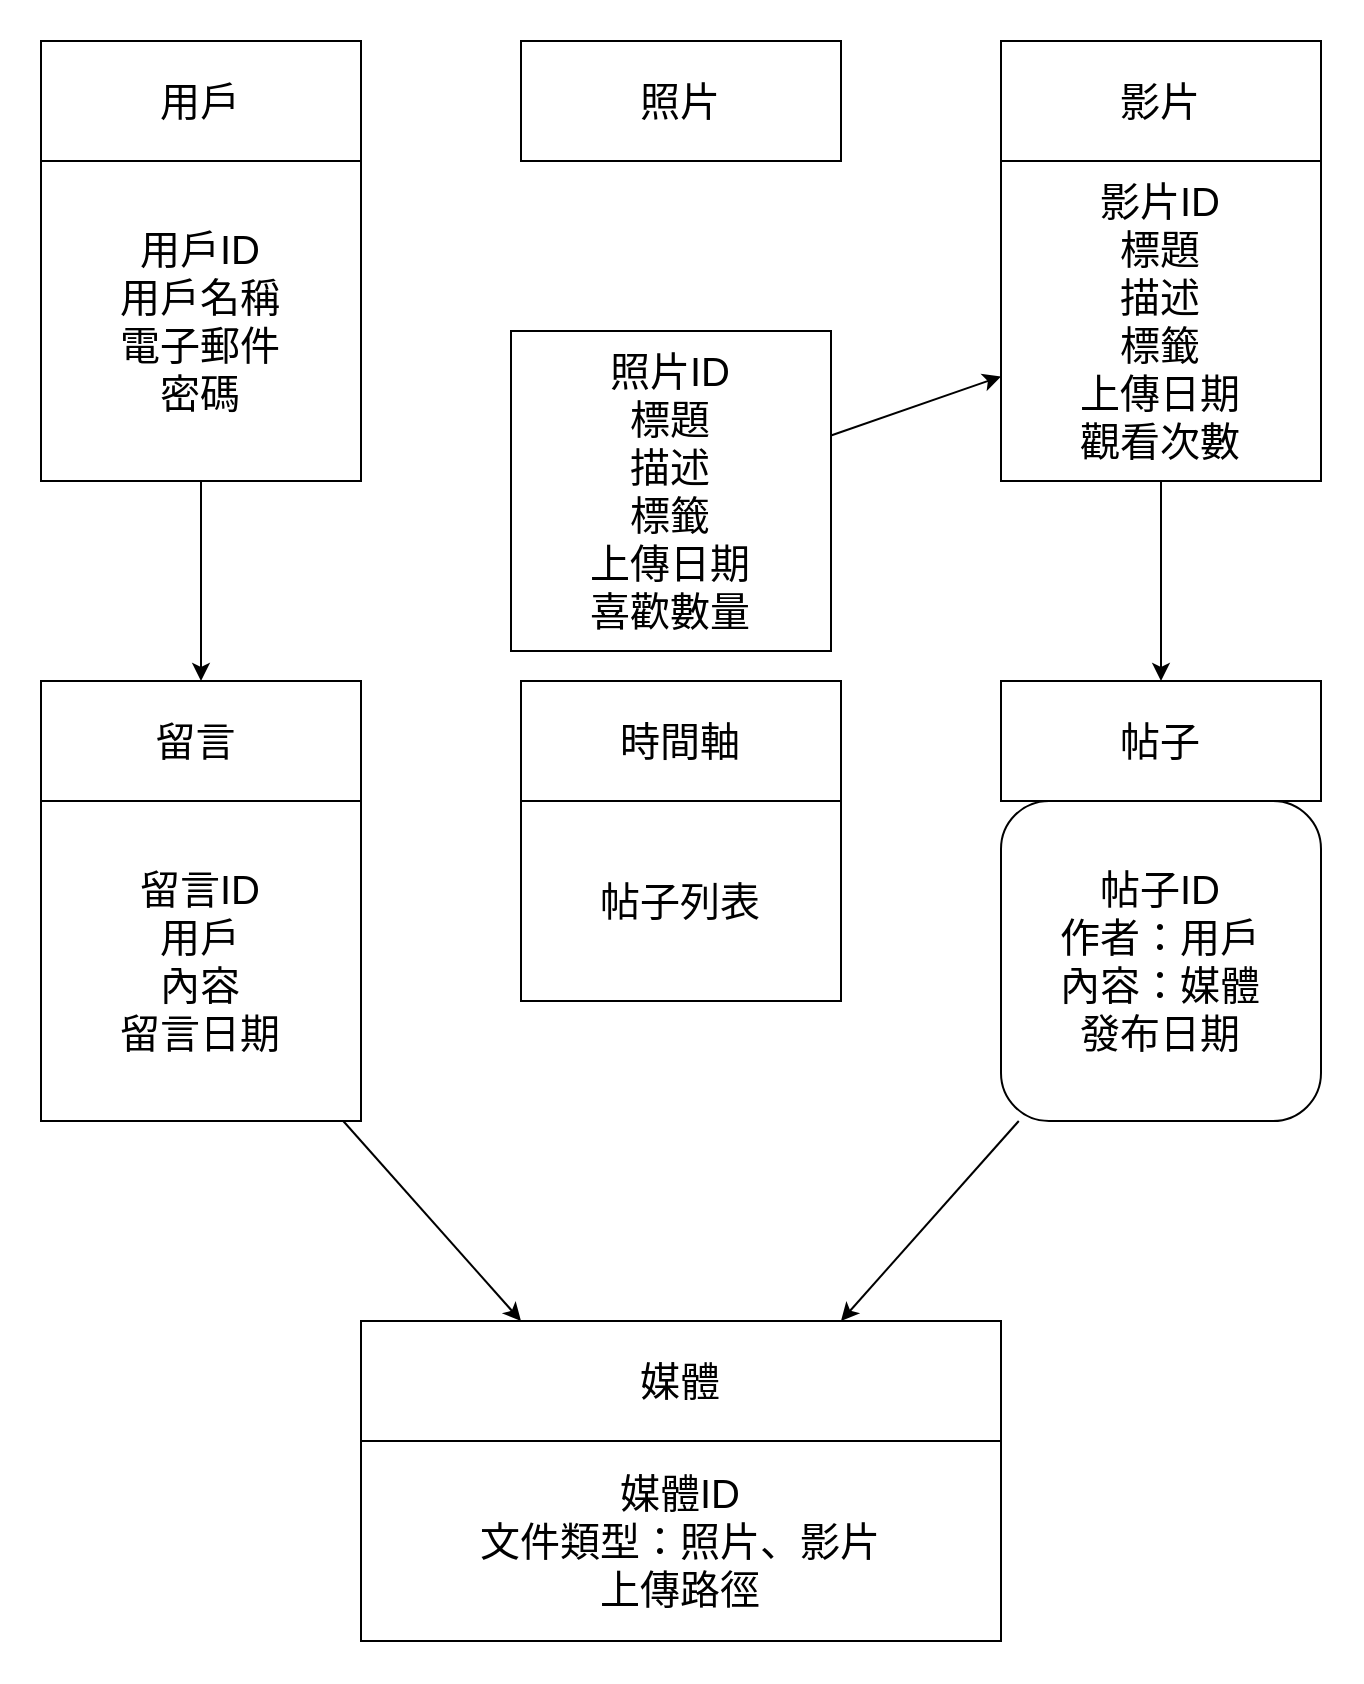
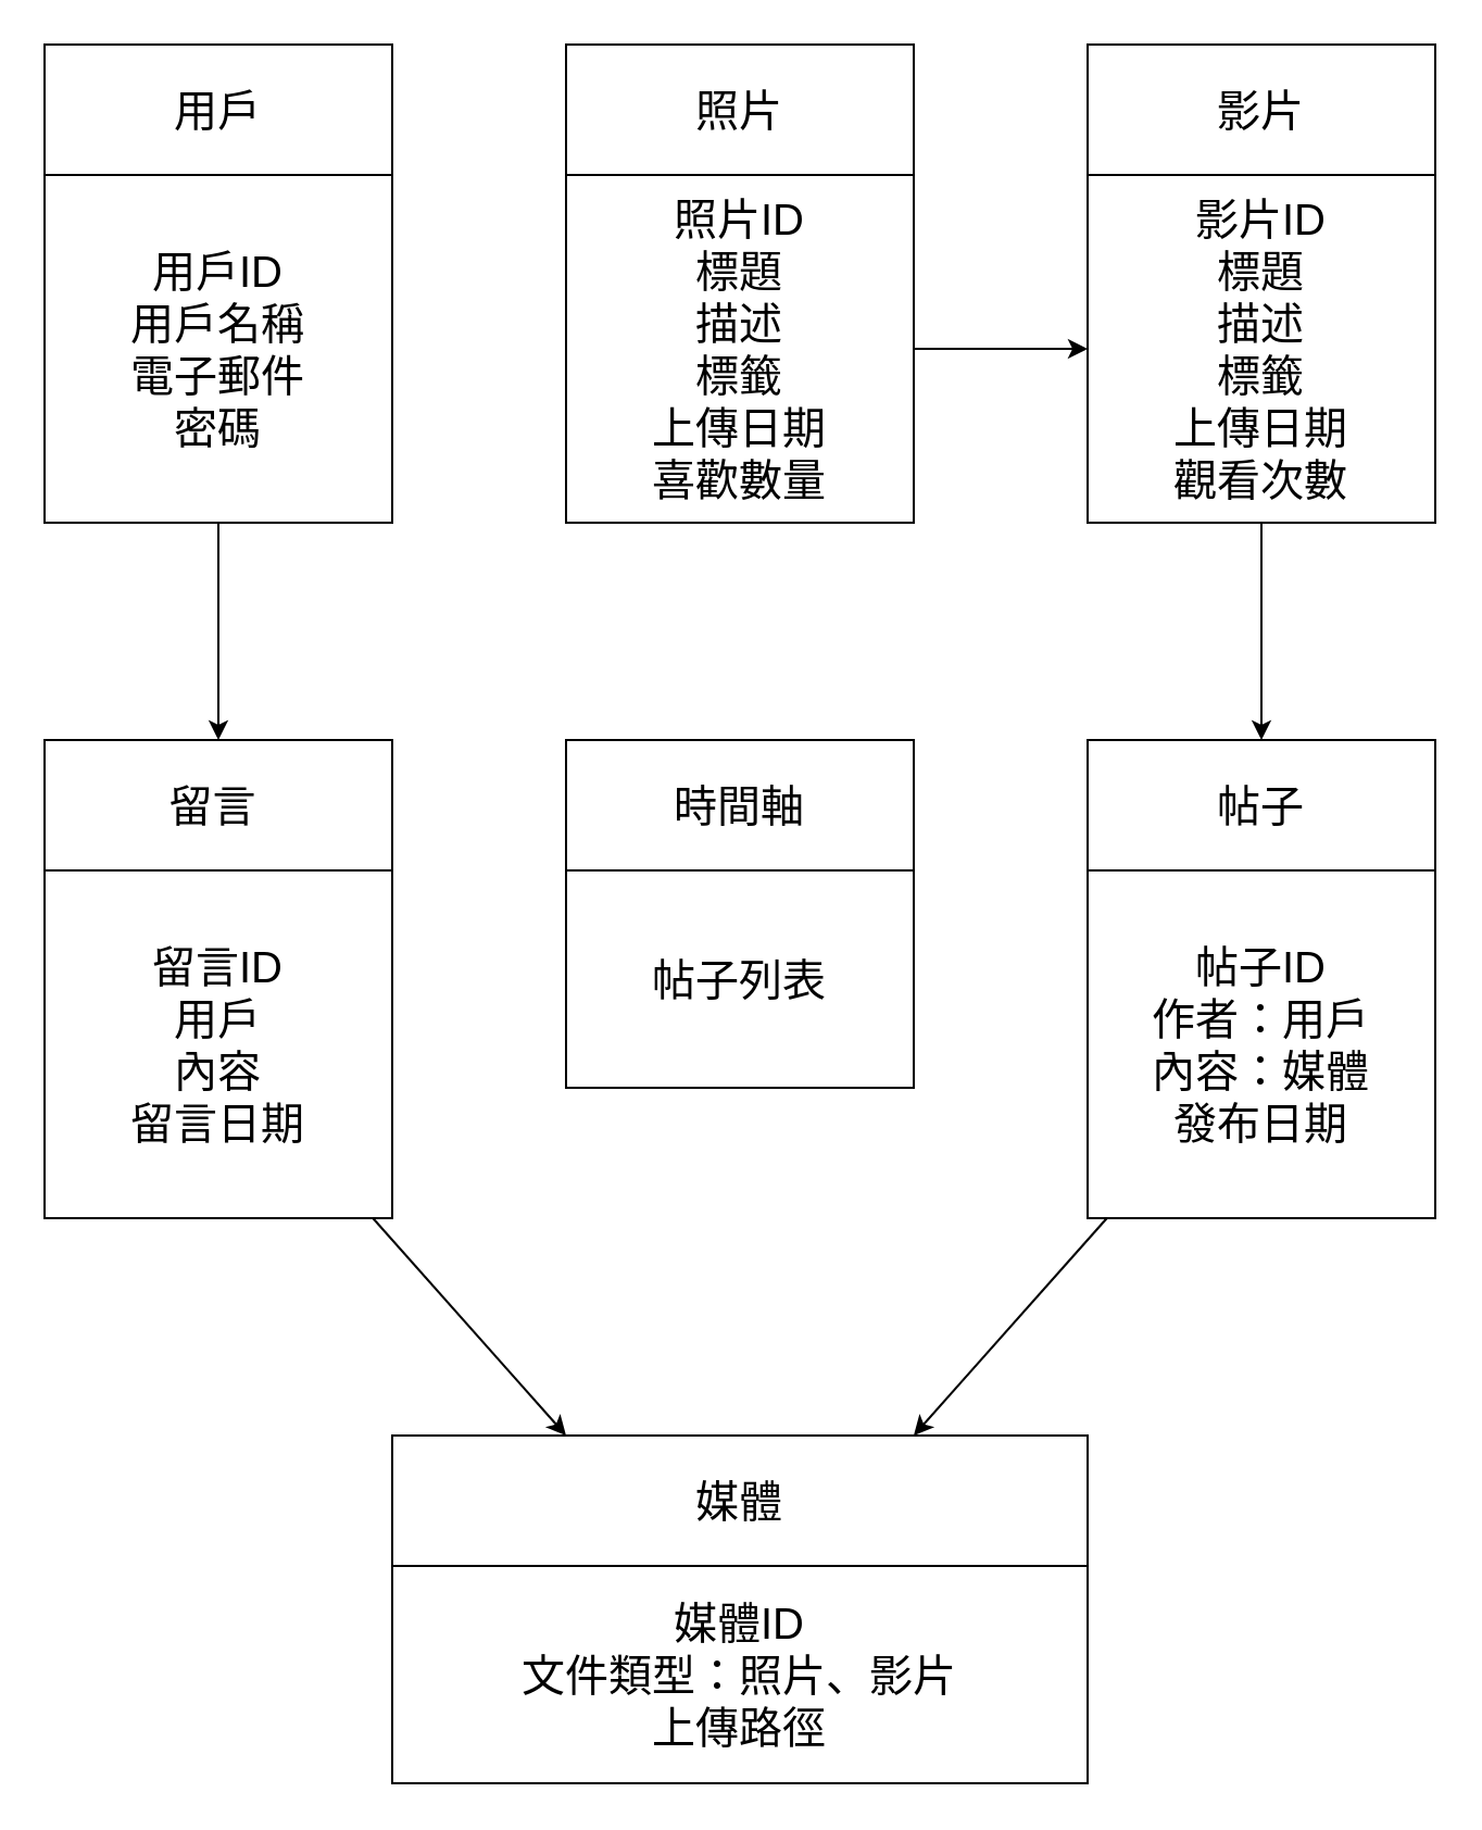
  <mxCell id="0" />
  <mxCell id="1" parent="0" />
  <mxCell id="2" value="用戶" style="rounded=0;whiteSpace=wrap;html=1;fillColor=none;fontSize=20;fontColor=#000000;strokeColor=#000000;" parent="1" vertex="1"><mxGeometry x="20" y="20" width="160" height="60" as="geometry" /></mxCell>
  <mxCell id="3" value="" style="edgeStyle=none;html=1;fillColor=none;fontSize=20;fontColor=#000000;strokeColor=#000000;" parent="1" source="4" target="11" edge="1"><mxGeometry relative="1" as="geometry" /></mxCell>
  <mxCell id="4" value="用戶ID&lt;br style=&quot;font-size: 20px;&quot;&gt;用戶名稱&lt;br style=&quot;font-size: 20px;&quot;&gt;電子郵件&lt;br style=&quot;font-size: 20px;&quot;&gt;密碼" style="whiteSpace=wrap;html=1;aspect=fixed;fillColor=none;fontSize=20;fontColor=#000000;strokeColor=#000000;" parent="1" vertex="1"><mxGeometry x="20" y="80" width="160" height="160" as="geometry" /></mxCell>
  <mxCell id="5" value="影片" style="rounded=0;whiteSpace=wrap;html=1;fillColor=none;fontSize=20;fontColor=#000000;strokeColor=#000000;" parent="1" vertex="1"><mxGeometry x="500" y="20" width="160" height="60" as="geometry" /></mxCell>
  <mxCell id="6" value="" style="edgeStyle=none;html=1;fillColor=none;fontSize=20;fontColor=#000000;strokeColor=#000000;" parent="1" source="7" target="14" edge="1"><mxGeometry relative="1" as="geometry" /></mxCell>
  <mxCell id="7" value="影片ID&lt;br style=&quot;font-size: 20px;&quot;&gt;標題&lt;br style=&quot;font-size: 20px;&quot;&gt;描述&lt;br style=&quot;font-size: 20px;&quot;&gt;標籤&lt;br style=&quot;font-size: 20px;&quot;&gt;上傳日期&lt;br style=&quot;font-size: 20px;&quot;&gt;觀看次數" style="whiteSpace=wrap;html=1;aspect=fixed;fillColor=none;fontSize=20;fontColor=#000000;strokeColor=#000000;" parent="1" vertex="1"><mxGeometry x="500" y="80" width="160" height="160" as="geometry" /></mxCell>
  <mxCell id="8" value="照片" style="rounded=0;whiteSpace=wrap;html=1;fillColor=none;fontSize=20;fontColor=#000000;strokeColor=#000000;" parent="1" vertex="1"><mxGeometry x="260" y="20" width="160" height="60" as="geometry" /></mxCell>
  <mxCell id="9" value="" style="edgeStyle=none;html=1;fillColor=none;fontSize=20;fontColor=#000000;strokeColor=#000000;" parent="1" source="10" target="7" edge="1"><mxGeometry relative="1" as="geometry" /></mxCell>
- <mxCell id="10" value="照片ID&lt;br style=&quot;font-size: 20px;&quot;&gt;標題&lt;br style=&quot;font-size: 20px;&quot;&gt;描述&lt;br style=&quot;font-size: 20px;&quot;&gt;標籤&lt;br style=&quot;font-size: 20px;&quot;&gt;上傳日期&lt;br style=&quot;font-size: 20px;&quot;&gt;喜歡數量" style="whiteSpace=wrap;html=1;aspect=fixed;fillColor=none;fontSize=20;fontColor=#000000;strokeColor=#000000;" parent="1" vertex="1"><mxGeometry x="255" y="165" width="160" height="160" as="geometry" /></mxCell>
+ <mxCell id="10" value="照片ID&lt;br style=&quot;font-size: 20px;&quot;&gt;標題&lt;br style=&quot;font-size: 20px;&quot;&gt;描述&lt;br style=&quot;font-size: 20px;&quot;&gt;標籤&lt;br style=&quot;font-size: 20px;&quot;&gt;上傳日期&lt;br style=&quot;font-size: 20px;&quot;&gt;喜歡數量" style="whiteSpace=wrap;html=1;aspect=fixed;fillColor=none;fontSize=20;fontColor=#000000;strokeColor=#000000;" parent="1" vertex="1"><mxGeometry x="260" y="80" width="160" height="160" as="geometry" /></mxCell>
  <mxCell id="11" value="留言&lt;span style=&quot;white-space: pre; font-size: 20px;&quot;&gt;&#09;&lt;/span&gt;" style="rounded=0;whiteSpace=wrap;html=1;fillColor=none;fontSize=20;fontColor=#000000;strokeColor=#000000;" parent="1" vertex="1"><mxGeometry x="20" y="340" width="160" height="60" as="geometry" /></mxCell>
  <mxCell id="12" style="edgeStyle=none;html=1;entryX=0.25;entryY=0;entryDx=0;entryDy=0;fillColor=none;fontSize=20;fontColor=#000000;strokeColor=#000000;" parent="1" source="13" target="19" edge="1"><mxGeometry relative="1" as="geometry" /></mxCell>
  <mxCell id="13" value="留言ID&lt;br style=&quot;font-size: 20px;&quot;&gt;用戶&lt;br style=&quot;font-size: 20px;&quot;&gt;內容&lt;br style=&quot;font-size: 20px;&quot;&gt;留言日期&lt;br style=&quot;font-size: 20px;&quot;&gt;" style="whiteSpace=wrap;html=1;aspect=fixed;fillColor=none;fontSize=20;fontColor=#000000;strokeColor=#000000;" parent="1" vertex="1"><mxGeometry x="20" y="400" width="160" height="160" as="geometry" /></mxCell>
  <mxCell id="14" value="帖子" style="rounded=0;whiteSpace=wrap;html=1;fillColor=none;fontSize=20;fontColor=#000000;strokeColor=#000000;" parent="1" vertex="1"><mxGeometry x="500" y="340" width="160" height="60" as="geometry" /></mxCell>
  <mxCell id="15" style="edgeStyle=none;html=1;entryX=0.75;entryY=0;entryDx=0;entryDy=0;fillColor=none;fontSize=20;fontColor=#000000;strokeColor=#000000;" parent="1" source="16" target="19" edge="1"><mxGeometry relative="1" as="geometry" /></mxCell>
- <mxCell id="16" value="帖子ID&lt;br style=&quot;font-size: 20px;&quot;&gt;作者：用戶&lt;br style=&quot;font-size: 20px;&quot;&gt;內容：媒體&lt;br style=&quot;font-size: 20px;&quot;&gt;發布日期" style="whiteSpace=wrap;html=1;aspect=fixed;fillColor=none;fontSize=20;fontColor=#000000;strokeColor=#000000;rounded=1;" parent="1" vertex="1"><mxGeometry x="500" y="400" width="160" height="160" as="geometry" /></mxCell>
+ <mxCell id="16" value="帖子ID&lt;br style=&quot;font-size: 20px;&quot;&gt;作者：用戶&lt;br style=&quot;font-size: 20px;&quot;&gt;內容：媒體&lt;br style=&quot;font-size: 20px;&quot;&gt;發布日期" style="whiteSpace=wrap;html=1;aspect=fixed;fillColor=none;fontSize=20;fontColor=#000000;strokeColor=#000000;" parent="1" vertex="1"><mxGeometry x="500" y="400" width="160" height="160" as="geometry" /></mxCell>
  <mxCell id="17" value="時間軸" style="rounded=0;whiteSpace=wrap;html=1;fillColor=none;fontSize=20;fontColor=#000000;strokeColor=#000000;" parent="1" vertex="1"><mxGeometry x="260" y="340" width="160" height="60" as="geometry" /></mxCell>
  <mxCell id="18" value="帖子列表" style="rounded=0;whiteSpace=wrap;html=1;fillColor=none;fontSize=20;fontColor=#000000;strokeColor=#000000;" parent="1" vertex="1"><mxGeometry x="260" y="400" width="160" height="100" as="geometry" /></mxCell>
  <mxCell id="19" value="媒體" style="rounded=0;whiteSpace=wrap;html=1;fillColor=none;fontSize=20;fontColor=#000000;strokeColor=#000000;" parent="1" vertex="1"><mxGeometry x="180" y="660" width="320" height="60" as="geometry" /></mxCell>
  <mxCell id="20" value="媒體ID&lt;br style=&quot;font-size: 20px;&quot;&gt;文件類型：照片、影片&lt;br style=&quot;font-size: 20px;&quot;&gt;上傳路徑" style="rounded=0;whiteSpace=wrap;html=1;fillColor=none;fontSize=20;fontColor=#000000;strokeColor=#000000;" parent="1" vertex="1"><mxGeometry x="180" y="720" width="320" height="100" as="geometry" /></mxCell>
